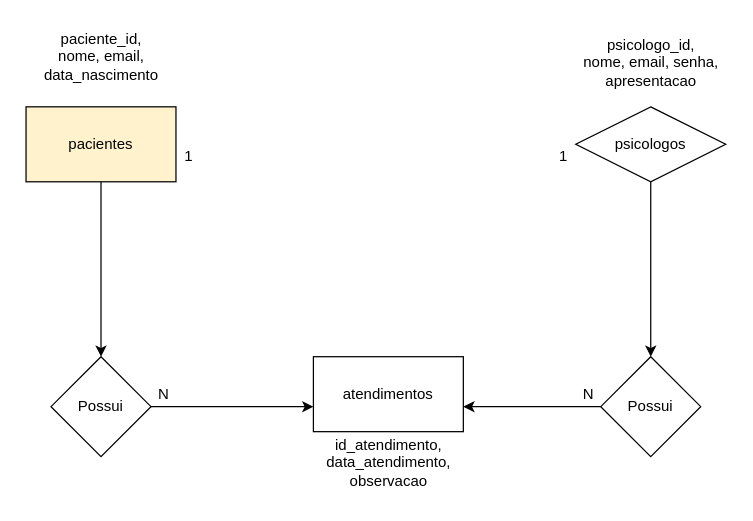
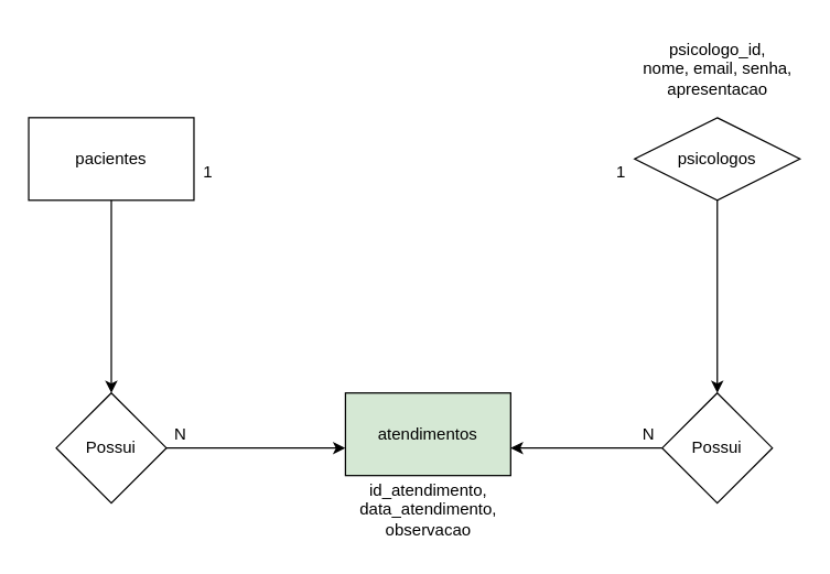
  <mxCell id="0" />
  <mxCell id="1" parent="0" />
  <mxCell id="2" style="edgeStyle=orthogonalEdgeStyle;rounded=0;orthogonalLoop=1;jettySize=auto;html=1;" parent="1" source="3" target="11" edge="1"><mxGeometry relative="1" as="geometry" /></mxCell>
- <mxCell id="3" value="pacientes" style="rounded=0;whiteSpace=wrap;html=1;fillColor=#fff2cc;" parent="1" vertex="1"><mxGeometry x="20" y="85" width="120" height="60" as="geometry" /></mxCell>
+ <mxCell id="3" value="pacientes" style="rounded=0;whiteSpace=wrap;html=1;" parent="1" vertex="1"><mxGeometry x="20" y="85" width="120" height="60" as="geometry" /></mxCell>
  <mxCell id="4" style="edgeStyle=orthogonalEdgeStyle;rounded=0;orthogonalLoop=1;jettySize=auto;html=1;" parent="1" source="5" target="13" edge="1"><mxGeometry relative="1" as="geometry" /></mxCell>
  <mxCell id="5" value="psicologos" style="rhombus;whiteSpace=wrap;html=1;" parent="1" vertex="1"><mxGeometry x="460" y="85" width="120" height="60" as="geometry" /></mxCell>
- <mxCell id="6" value="atendimentos" style="rounded=0;whiteSpace=wrap;html=1;" parent="1" vertex="1"><mxGeometry x="250" y="285" width="120" height="60" as="geometry" /></mxCell>
+ <mxCell id="6" value="atendimentos" style="rounded=0;whiteSpace=wrap;html=1;fillColor=#d5e8d4;" parent="1" vertex="1"><mxGeometry x="250" y="285" width="120" height="60" as="geometry" /></mxCell>
  <mxCell id="7" value="psicologo_id,&lt;br&gt;nome,&amp;nbsp;email,&amp;nbsp;senha,&lt;br&gt;apresentacao" style="text;html=1;align=center;verticalAlign=middle;resizable=0;points=[];autosize=1;strokeColor=none;fillColor=none;" parent="1" vertex="1"><mxGeometry x="460" y="25" width="120" height="50" as="geometry" /></mxCell>
- <mxCell id="8" value="paciente_id,&lt;br&gt;nome,&amp;nbsp;email,&lt;br&gt;data_nascimento" style="text;html=1;align=center;verticalAlign=middle;resizable=0;points=[];autosize=1;strokeColor=none;fillColor=none;" parent="1" vertex="1"><mxGeometry x="25" y="20" width="110" height="50" as="geometry" /></mxCell>
  <mxCell id="9" value="id_atendimento,&lt;br&gt;data_atendimento,&lt;br&gt;observacao" style="text;html=1;align=center;verticalAlign=middle;resizable=0;points=[];autosize=1;strokeColor=none;fillColor=none;" parent="1" vertex="1"><mxGeometry x="255" y="345" width="110" height="50" as="geometry" /></mxCell>
  <mxCell id="10" style="edgeStyle=orthogonalEdgeStyle;rounded=0;orthogonalLoop=1;jettySize=auto;html=1;" parent="1" source="11" edge="1"><mxGeometry relative="1" as="geometry"><mxPoint x="250" y="325" as="targetPoint" /></mxGeometry></mxCell>
  <mxCell id="11" value="Possui" style="rhombus;whiteSpace=wrap;html=1;" parent="1" vertex="1"><mxGeometry x="40" y="285" width="80" height="80" as="geometry" /></mxCell>
  <mxCell id="12" style="edgeStyle=orthogonalEdgeStyle;rounded=0;orthogonalLoop=1;jettySize=auto;html=1;exitX=0;exitY=0.5;exitDx=0;exitDy=0;" parent="1" source="13" edge="1"><mxGeometry relative="1" as="geometry"><mxPoint x="370" y="325" as="targetPoint" /></mxGeometry></mxCell>
  <mxCell id="13" value="Possui" style="rhombus;whiteSpace=wrap;html=1;" parent="1" vertex="1"><mxGeometry x="480" y="285" width="80" height="80" as="geometry" /></mxCell>
  <mxCell id="14" value="1" style="text;html=1;align=center;verticalAlign=middle;resizable=0;points=[];autosize=1;strokeColor=none;fillColor=none;" parent="1" vertex="1"><mxGeometry x="140" y="115" width="20" height="20" as="geometry" /></mxCell>
  <mxCell id="15" value="1" style="text;html=1;align=center;verticalAlign=middle;resizable=0;points=[];autosize=1;strokeColor=none;fillColor=none;" parent="1" vertex="1"><mxGeometry x="440" y="115" width="20" height="20" as="geometry" /></mxCell>
  <mxCell id="16" value="N" style="text;html=1;align=center;verticalAlign=middle;resizable=0;points=[];autosize=1;strokeColor=none;fillColor=none;" parent="1" vertex="1"><mxGeometry x="120" y="305" width="20" height="20" as="geometry" /></mxCell>
  <mxCell id="17" value="N" style="text;html=1;align=center;verticalAlign=middle;resizable=0;points=[];autosize=1;strokeColor=none;fillColor=none;" parent="1" vertex="1"><mxGeometry x="460" y="305" width="20" height="20" as="geometry" /></mxCell>
